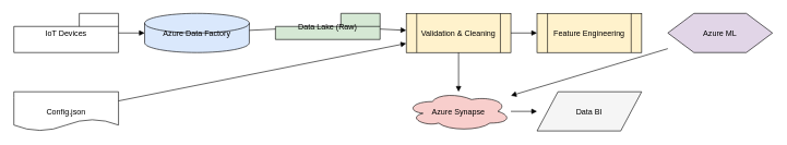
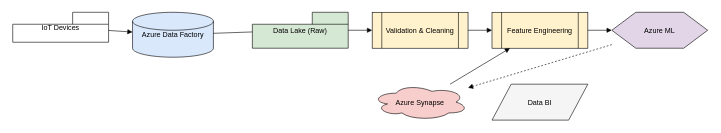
  <mxCell id="0" />
  <mxCell id="1" parent="0" />
- <mxCell id="2" value="IoT Devices" style="shape=folder" vertex="1" parent="1"><mxGeometry x="20" y="20" width="160" height="60" as="geometry" /></mxCell>
- <mxCell id="3" value="Config.json" style="shape=document" vertex="1" parent="1"><mxGeometry x="20" y="140" width="160" height="60" as="geometry" /></mxCell>
- <mxCell id="4" value="Azure Data Factory" style="shape=cylinder3;fillColor=#dae8fc" vertex="1" parent="1"><mxGeometry x="220" y="20" width="160" height="60" as="geometry" /></mxCell>
- <mxCell id="5" value="Data Lake (Raw)" style="shape=folder;fillColor=#d5e8d4" vertex="1" parent="1"><mxGeometry x="420" y="20" width="160" height="40" as="geometry" /></mxCell>
+ <mxCell id="2" value="IoT Devices" style="shape=folder" vertex="1" parent="1"><mxGeometry x="20" y="20" width="160" height="50" as="geometry" /></mxCell>
+ <mxCell id="4" value="Azure Data Factory" style="shape=cylinder3;fillColor=#dae8fc" vertex="1" parent="1"><mxGeometry x="220" y="20" width="135" height="75" as="geometry" /></mxCell>
+ <mxCell id="5" value="Data Lake (Raw)" style="shape=folder;fillColor=#d5e8d4" vertex="1" parent="1"><mxGeometry x="420" y="20" width="160" height="60" as="geometry" /></mxCell>
  <mxCell id="6" value="Validation &amp; Cleaning" style="shape=process;fillColor=#fff2cc" vertex="1" parent="1"><mxGeometry x="620" y="20" width="160" height="60" as="geometry" /></mxCell>
  <mxCell id="7" value="Feature Engineering" style="shape=process;fillColor=#fff2cc" vertex="1" parent="1"><mxGeometry x="820" y="20" width="160" height="60" as="geometry" /></mxCell>
  <mxCell id="8" value="Azure ML" style="shape=hexagon;fillColor=#e1d5e7" vertex="1" parent="1"><mxGeometry x="1020" y="20" width="160" height="60" as="geometry" /></mxCell>
  <mxCell id="9" value="Azure Synapse" style="shape=cloud;fillColor=#f8cecc" vertex="1" parent="1"><mxGeometry x="620" y="140" width="160" height="60" as="geometry" /></mxCell>
  <mxCell id="10" value="Data BI" style="shape=parallelogram;fillColor=#f5f5f5" vertex="1" parent="1"><mxGeometry x="820" y="140" width="160" height="60" as="geometry" /></mxCell>
  <mxCell id="11" edge="1" source="2" target="4" parent="1" style="endArrow=block;"><mxGeometry relative="1" as="geometry" /></mxCell>
  <mxCell id="12" edge="1" source="4" target="5" parent="1" style="endArrow=none;"><mxGeometry relative="1" as="geometry" /></mxCell>
- <mxCell id="13" edge="1" source="3" target="6" parent="1" style="endArrow=block;"><mxGeometry relative="1" as="geometry" /></mxCell>
  <mxCell id="14" edge="1" source="5" target="6" parent="1" style="endArrow=block;"><mxGeometry relative="1" as="geometry" /></mxCell>
  <mxCell id="15" edge="1" source="6" target="7" parent="1" style="endArrow=block;"><mxGeometry relative="1" as="geometry" /></mxCell>
- <mxCell id="17" edge="1" source="8" target="9" parent="1" style="endArrow=block;"><mxGeometry relative="1" as="geometry" /></mxCell>
- <mxCell id="18" edge="1" source="6" target="9" parent="1" style="endArrow=block;"><mxGeometry relative="1" as="geometry" /></mxCell>
- <mxCell id="19" edge="1" source="9" target="10" parent="1" style="endArrow=block;"><mxGeometry relative="1" as="geometry" /></mxCell>
+ <mxCell id="16" edge="1" source="7" target="8" parent="1" style="endArrow=block;"><mxGeometry relative="1" as="geometry" /></mxCell>
+ <mxCell id="17" edge="1" source="8" target="9" parent="1" style="endArrow=block;dashed=1;"><mxGeometry relative="1" as="geometry" /></mxCell>
+ <mxCell id="19" edge="1" source="9" target="7" parent="1" style="endArrow=block;"><mxGeometry relative="1" as="geometry" /></mxCell>
